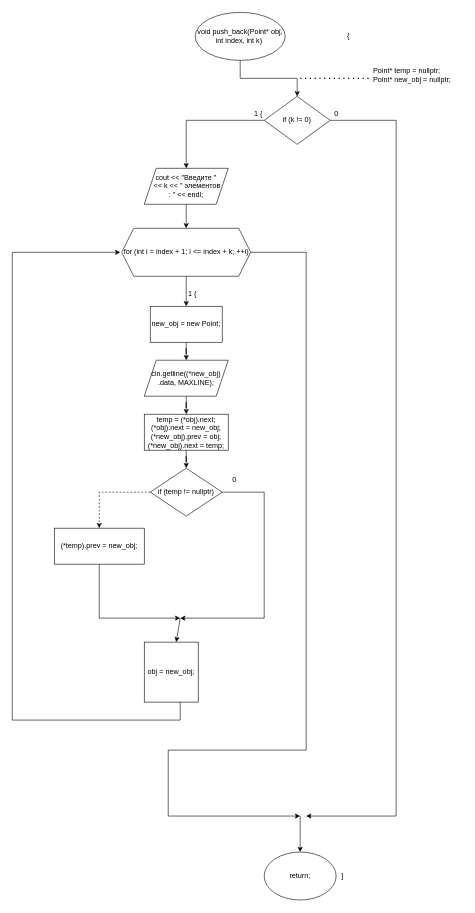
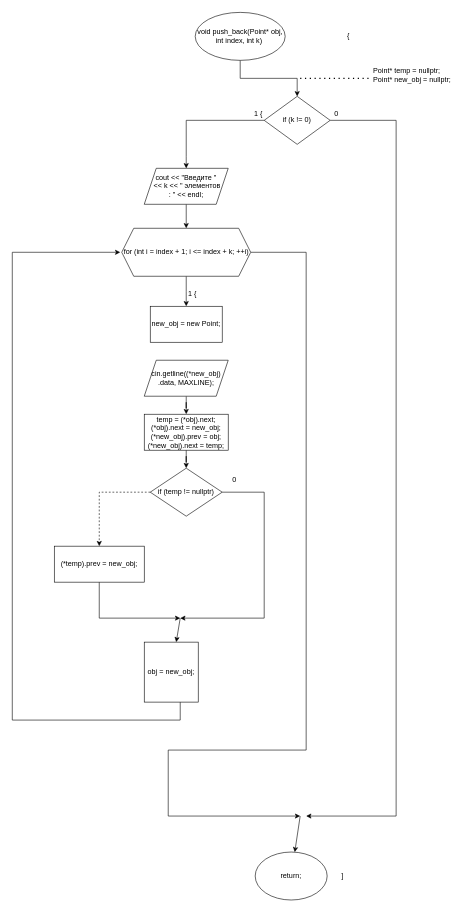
  <mxCell id="0" />
  <mxCell id="1" parent="0" />
  <mxCell id="2" style="edgeStyle=orthogonalEdgeStyle;rounded=0;orthogonalLoop=1;jettySize=auto;html=1;" edge="1" parent="1" source="3" target="6"><mxGeometry relative="1" as="geometry"><mxPoint x="495" y="190" as="targetPoint" /></mxGeometry></mxCell>
  <mxCell id="3" value="void push_back(Point* obj, int index, int k)&amp;nbsp;" style="ellipse;whiteSpace=wrap;html=1;" vertex="1" parent="1"><mxGeometry x="325" y="20" width="150" height="80" as="geometry" /></mxCell>
  <mxCell id="4" style="edgeStyle=orthogonalEdgeStyle;rounded=0;orthogonalLoop=1;jettySize=auto;html=1;" edge="1" parent="1" source="6"><mxGeometry relative="1" as="geometry"><mxPoint x="310" y="280" as="targetPoint" /><Array as="points"><mxPoint x="310" y="200" /><mxPoint x="310" y="260" /></Array></mxGeometry></mxCell>
  <mxCell id="5" style="edgeStyle=orthogonalEdgeStyle;rounded=0;orthogonalLoop=1;jettySize=auto;html=1;exitX=1;exitY=0.5;exitDx=0;exitDy=0;" edge="1" parent="1" source="6"><mxGeometry relative="1" as="geometry"><mxPoint x="510" y="1360" as="targetPoint" /><Array as="points"><mxPoint x="660" y="200" /><mxPoint x="660" y="1360" /></Array></mxGeometry></mxCell>
  <mxCell id="6" value="if (k != 0)" style="rhombus;whiteSpace=wrap;html=1;" vertex="1" parent="1"><mxGeometry x="440" y="160" width="110" height="80" as="geometry" /></mxCell>
  <mxCell id="7" value="1 {" style="text;html=1;align=center;verticalAlign=middle;resizable=0;points=[];autosize=1;" vertex="1" parent="1"><mxGeometry x="415" y="180" width="30" height="20" as="geometry" /></mxCell>
  <mxCell id="8" value="0" style="text;html=1;align=center;verticalAlign=middle;resizable=0;points=[];autosize=1;" vertex="1" parent="1"><mxGeometry x="550" y="180" width="20" height="20" as="geometry" /></mxCell>
  <mxCell id="9" value="" style="endArrow=none;dashed=1;html=1;dashPattern=1 3;strokeWidth=2;" edge="1" parent="1"><mxGeometry width="50" height="50" relative="1" as="geometry"><mxPoint x="500" y="130" as="sourcePoint" /><mxPoint x="620" y="130" as="targetPoint" /></mxGeometry></mxCell>
  <mxCell id="10" value="&lt;div&gt;Point* temp = nullptr;&lt;/div&gt;&lt;div&gt;&lt;span&gt;&#09;&lt;/span&gt;Point* new_obj = nullptr;&lt;/div&gt;" style="text;html=1;align=left;verticalAlign=middle;resizable=0;points=[];autosize=1;" vertex="1" parent="1"><mxGeometry x="620" y="110" width="150" height="30" as="geometry" /></mxCell>
  <mxCell id="11" style="edgeStyle=orthogonalEdgeStyle;rounded=0;orthogonalLoop=1;jettySize=auto;html=1;" edge="1" parent="1" source="12"><mxGeometry relative="1" as="geometry"><mxPoint x="310" y="380" as="targetPoint" /><Array as="points"><mxPoint x="310" y="380" /></Array></mxGeometry></mxCell>
  <mxCell id="12" value="cout &amp;lt;&amp;lt; &quot;Введите &quot;&lt;br&gt;&amp;nbsp;&amp;lt;&amp;lt; k &amp;lt;&amp;lt; &quot; элементов&lt;br&gt;: &quot; &amp;lt;&amp;lt; endl;" style="shape=parallelogram;perimeter=parallelogramPerimeter;whiteSpace=wrap;html=1;fixedSize=1;" vertex="1" parent="1"><mxGeometry x="240" y="280" width="140" height="60" as="geometry" /></mxCell>
  <mxCell id="13" style="edgeStyle=orthogonalEdgeStyle;rounded=0;orthogonalLoop=1;jettySize=auto;html=1;" edge="1" parent="1" source="15"><mxGeometry relative="1" as="geometry"><mxPoint x="310" y="510" as="targetPoint" /></mxGeometry></mxCell>
  <mxCell id="14" style="edgeStyle=orthogonalEdgeStyle;rounded=0;orthogonalLoop=1;jettySize=auto;html=1;" edge="1" parent="1" source="15"><mxGeometry relative="1" as="geometry"><mxPoint x="500" y="1360" as="targetPoint" /><Array as="points"><mxPoint x="510" y="420" /><mxPoint x="510" y="1250" /><mxPoint x="280" y="1250" /><mxPoint x="280" y="1360" /></Array></mxGeometry></mxCell>
  <mxCell id="15" value="for (int i = index + 1; i &amp;lt;= index + k; ++i)" style="shape=hexagon;perimeter=hexagonPerimeter2;whiteSpace=wrap;html=1;fixedSize=1;" vertex="1" parent="1"><mxGeometry x="202.5" y="380" width="215" height="80" as="geometry" /></mxCell>
  <mxCell id="16" value="1 {" style="text;html=1;align=center;verticalAlign=middle;resizable=0;points=[];autosize=1;" vertex="1" parent="1"><mxGeometry x="305" y="480" width="30" height="20" as="geometry" /></mxCell>
  <mxCell id="17" value="{" style="text;html=1;align=center;verticalAlign=middle;resizable=0;points=[];autosize=1;" vertex="1" parent="1"><mxGeometry x="570" y="50" width="20" height="20" as="geometry" /></mxCell>
- <mxCell id="18" style="edgeStyle=orthogonalEdgeStyle;rounded=0;orthogonalLoop=1;jettySize=auto;html=1;" edge="1" parent="1" source="19" target="21"><mxGeometry relative="1" as="geometry"><mxPoint x="310" y="600" as="targetPoint" /></mxGeometry></mxCell>
  <mxCell id="19" value="new_obj = new Point;" style="rounded=0;whiteSpace=wrap;html=1;" vertex="1" parent="1"><mxGeometry x="250" y="510" width="120" height="60" as="geometry" /></mxCell>
  <mxCell id="20" style="edgeStyle=orthogonalEdgeStyle;rounded=0;orthogonalLoop=1;jettySize=auto;html=1;" edge="1" parent="1" source="21" target="23"><mxGeometry relative="1" as="geometry"><mxPoint x="310" y="690" as="targetPoint" /></mxGeometry></mxCell>
  <mxCell id="21" value="cin.getline((*new_obj)&lt;br&gt;.data, MAXLINE);" style="shape=parallelogram;perimeter=parallelogramPerimeter;whiteSpace=wrap;html=1;fixedSize=1;" vertex="1" parent="1"><mxGeometry x="240" y="600" width="140" height="60" as="geometry" /></mxCell>
  <mxCell id="22" style="edgeStyle=orthogonalEdgeStyle;rounded=0;orthogonalLoop=1;jettySize=auto;html=1;" edge="1" parent="1" source="23" target="26"><mxGeometry relative="1" as="geometry"><mxPoint x="310" y="780" as="targetPoint" /></mxGeometry></mxCell>
  <mxCell id="23" value="&lt;div&gt;temp = (*obj).next;&lt;/div&gt;&lt;div&gt;&lt;span&gt;&#09;&#09;&lt;/span&gt;(*obj).next = new_obj;&lt;/div&gt;&lt;div&gt;&lt;span&gt;&#09;&#09;&lt;/span&gt;(*new_obj).prev = obj;&lt;/div&gt;&lt;div&gt;&lt;span&gt;&#09;&#09;&lt;/span&gt;(*new_obj).next = temp;&lt;/div&gt;" style="rounded=0;whiteSpace=wrap;html=1;" vertex="1" parent="1"><mxGeometry x="240" y="690" width="140" height="60" as="geometry" /></mxCell>
  <mxCell id="24" style="edgeStyle=orthogonalEdgeStyle;rounded=0;orthogonalLoop=1;jettySize=auto;html=1;dashed=1;" edge="1" parent="1" source="26" target="29"><mxGeometry relative="1" as="geometry"><mxPoint x="210" y="880" as="targetPoint" /></mxGeometry></mxCell>
  <mxCell id="25" style="edgeStyle=orthogonalEdgeStyle;rounded=0;orthogonalLoop=1;jettySize=auto;html=1;" edge="1" parent="1" source="26"><mxGeometry relative="1" as="geometry"><mxPoint x="300" y="1030" as="targetPoint" /><Array as="points"><mxPoint x="440" y="820" /><mxPoint x="440" y="1030" /></Array></mxGeometry></mxCell>
  <mxCell id="26" value="if (temp != nullptr)" style="rhombus;whiteSpace=wrap;html=1;" vertex="1" parent="1"><mxGeometry x="250" y="780" width="120" height="80" as="geometry" /></mxCell>
  <mxCell id="27" value="0" style="text;html=1;align=center;verticalAlign=middle;resizable=0;points=[];autosize=1;" vertex="1" parent="1"><mxGeometry x="380" y="790" width="20" height="20" as="geometry" /></mxCell>
  <mxCell id="28" style="edgeStyle=orthogonalEdgeStyle;rounded=0;orthogonalLoop=1;jettySize=auto;html=1;" edge="1" parent="1" source="29"><mxGeometry relative="1" as="geometry"><mxPoint x="300" y="1030" as="targetPoint" /><Array as="points"><mxPoint x="165" y="1030" /></Array></mxGeometry></mxCell>
- <mxCell id="29" value="(*temp).prev = new_obj;" style="rounded=0;whiteSpace=wrap;html=1;" vertex="1" parent="1"><mxGeometry y="880" width="150" height="60" as="geometry" x="90" /></mxCell>
+ <mxCell id="29" value="(*temp).prev = new_obj;" style="rounded=0;whiteSpace=wrap;html=1;" vertex="1" parent="1"><mxGeometry x="90" y="910" width="150" height="60" as="geometry" /></mxCell>
  <mxCell id="30" value="" style="endArrow=classic;html=1;" edge="1" parent="1" target="32"><mxGeometry width="50" height="50" relative="1" as="geometry"><mxPoint x="300" y="1030" as="sourcePoint" /><mxPoint x="300" y="1060" as="targetPoint" /></mxGeometry></mxCell>
  <mxCell id="31" style="edgeStyle=orthogonalEdgeStyle;rounded=0;orthogonalLoop=1;jettySize=auto;html=1;" edge="1" parent="1" source="32"><mxGeometry relative="1" as="geometry"><mxPoint x="200" y="420" as="targetPoint" /><Array as="points"><mxPoint x="300" y="1200" /><mxPoint x="20" y="1200" /><mxPoint x="20" y="420" /></Array></mxGeometry></mxCell>
  <mxCell id="32" value="obj = new_obj;" style="rounded=0;whiteSpace=wrap;html=1;" vertex="1" parent="1"><mxGeometry x="240" y="1070" width="90" height="100" as="geometry" /></mxCell>
  <mxCell id="33" value="" style="endArrow=classic;html=1;" edge="1" parent="1" target="34"><mxGeometry width="50" height="50" relative="1" as="geometry"><mxPoint x="500" y="1360" as="sourcePoint" /><mxPoint x="500" y="1460" as="targetPoint" /></mxGeometry></mxCell>
- <mxCell id="34" value="return;" style="ellipse;whiteSpace=wrap;html=1;" vertex="1" parent="1"><mxGeometry x="440" y="1420" width="120" height="80" as="geometry" /></mxCell>
+ <mxCell id="34" value="return;" style="ellipse;whiteSpace=wrap;html=1;" vertex="1" parent="1"><mxGeometry x="425" y="1420" width="120" height="80" as="geometry" /></mxCell>
  <mxCell id="35" value="]" style="text;html=1;align=center;verticalAlign=middle;resizable=0;points=[];autosize=1;" vertex="1" parent="1"><mxGeometry x="560" y="1450" width="20" height="20" as="geometry" /></mxCell>
